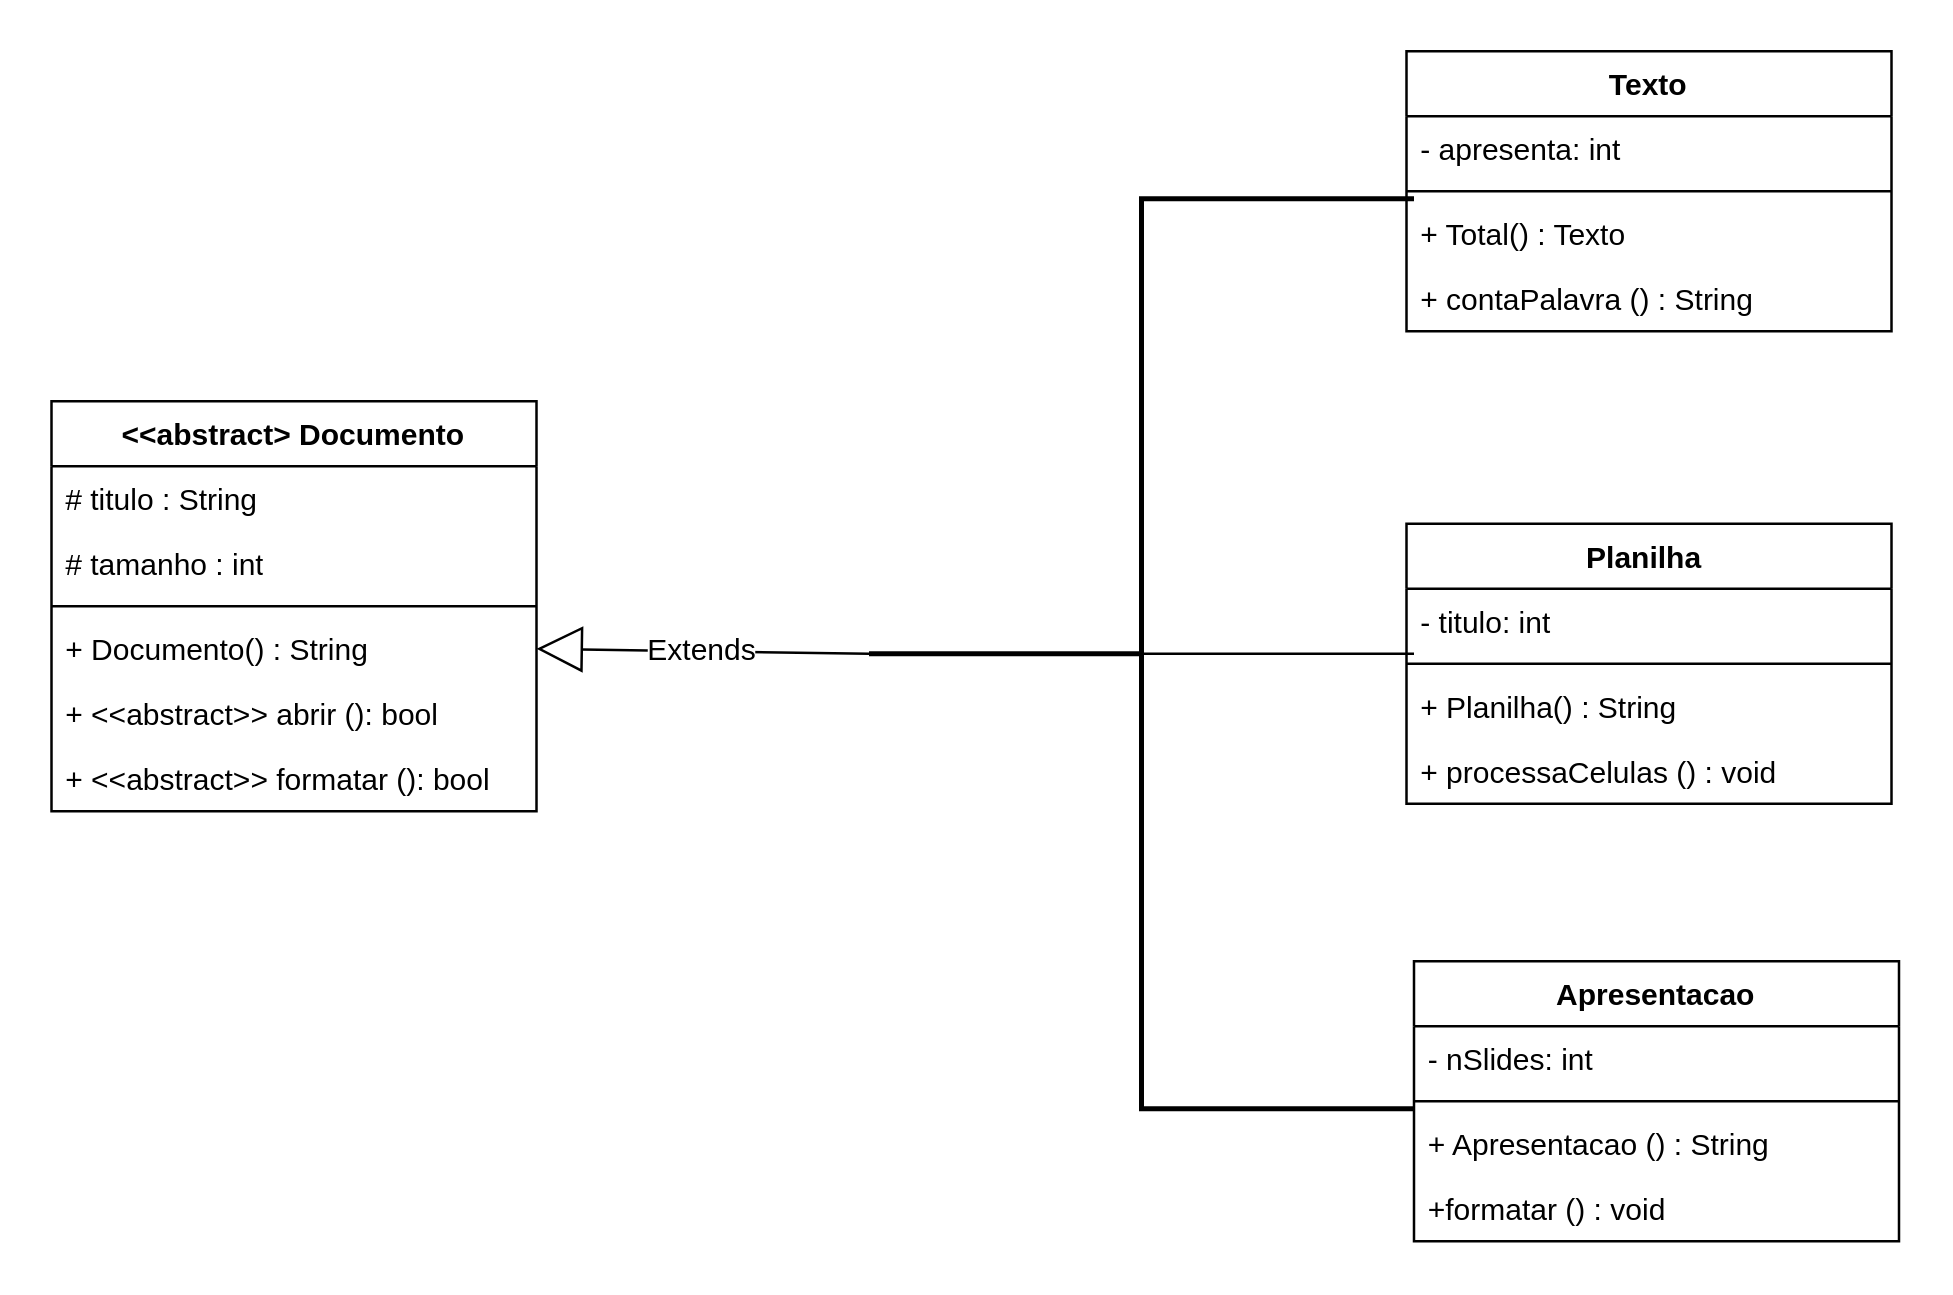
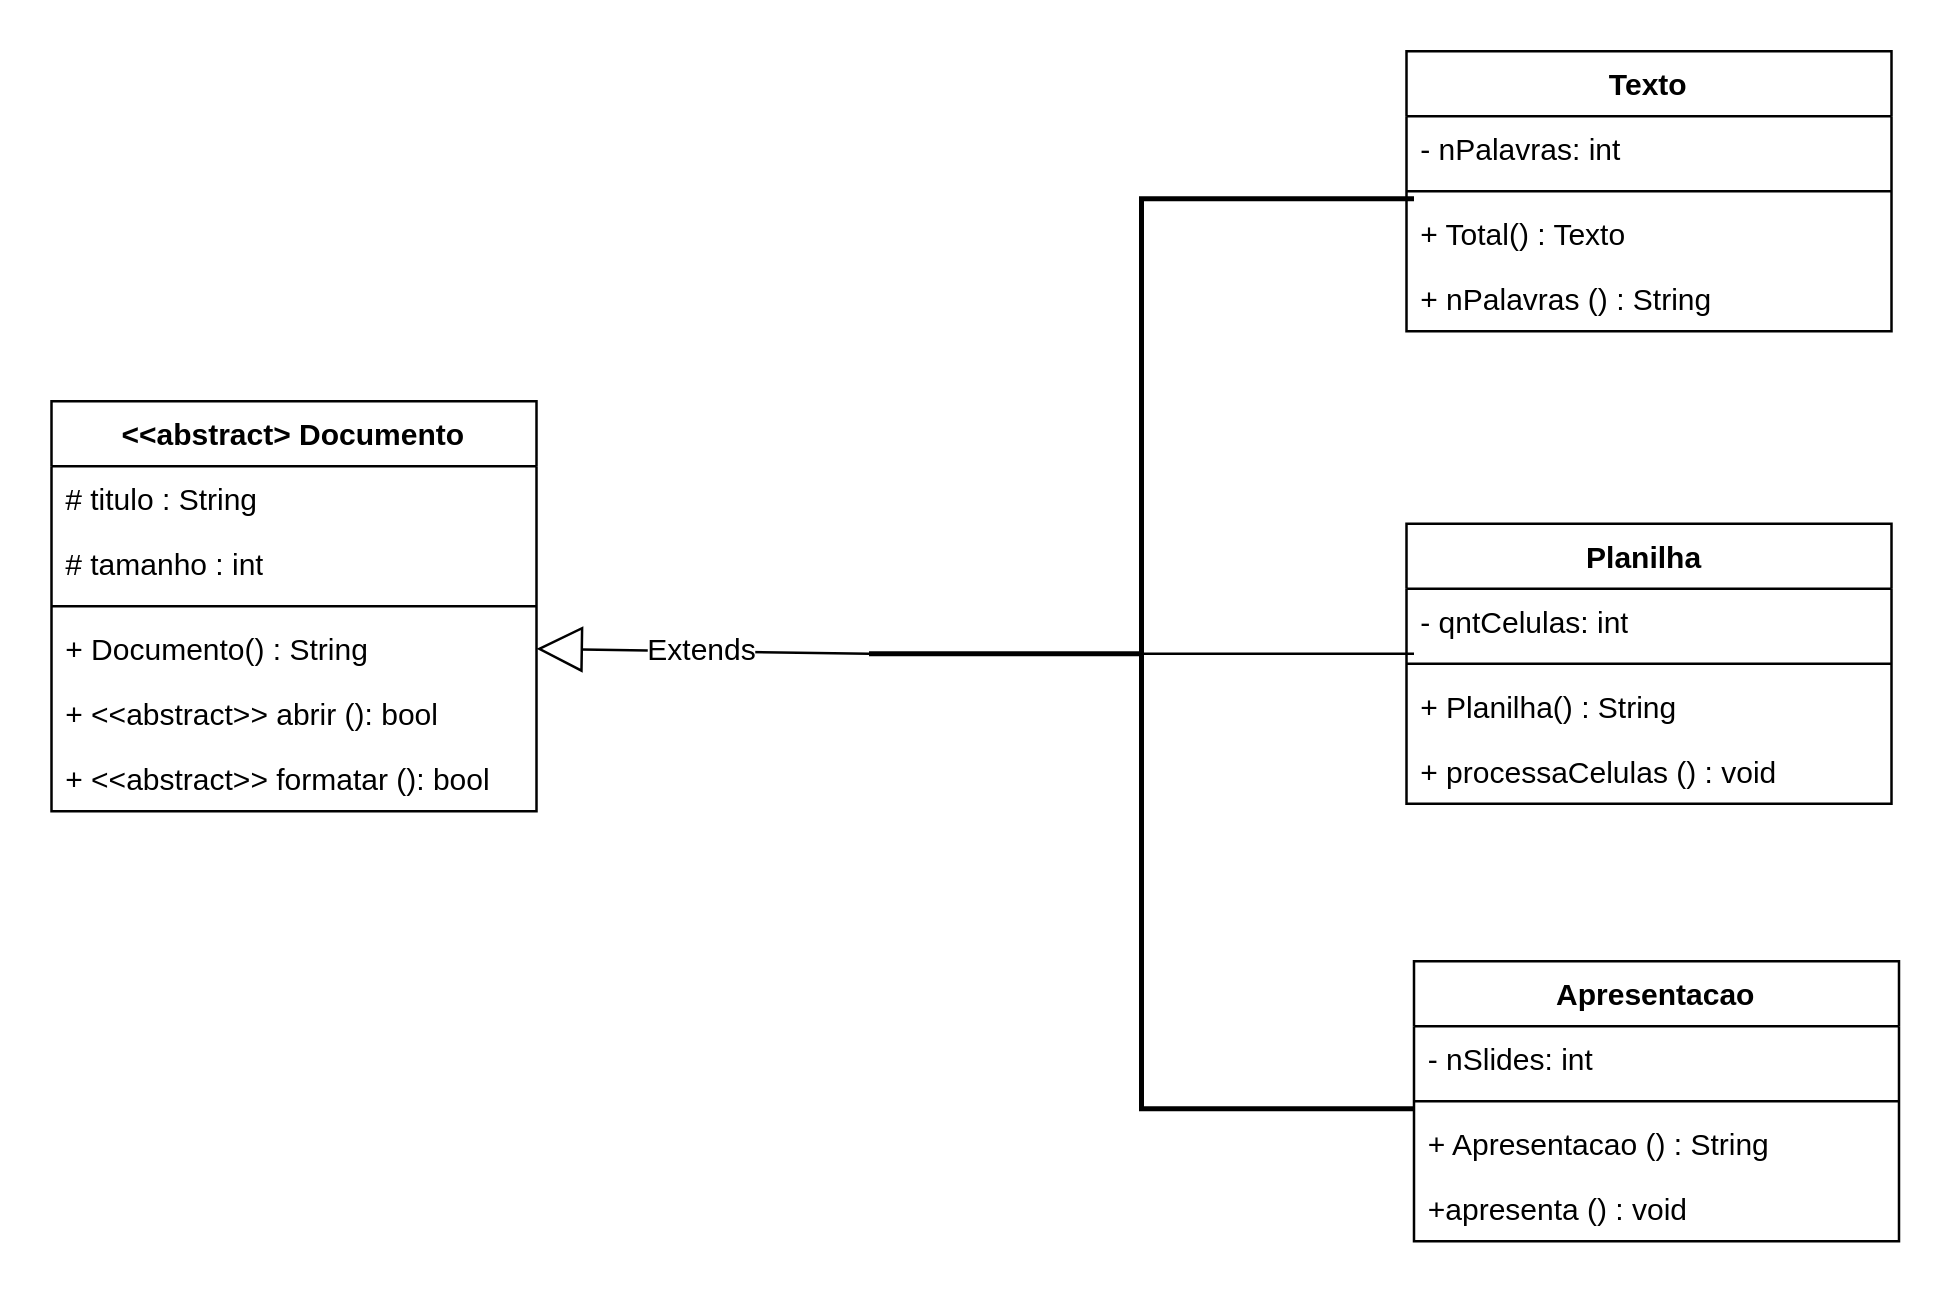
  <mxCell id="0" />
  <mxCell id="1" parent="0" />
  <mxCell id="2" value="&amp;lt;&amp;lt;abstract&amp;gt; Documento" style="swimlane;fontStyle=1;align=center;verticalAlign=top;childLayout=stackLayout;horizontal=1;startSize=26;horizontalStack=0;resizeParent=1;resizeParentMax=0;resizeLast=0;collapsible=1;marginBottom=0;whiteSpace=wrap;html=1;" vertex="1" parent="1"><mxGeometry x="20" y="160" width="194" height="164" as="geometry" /></mxCell>
  <mxCell id="3" value="# titulo : String" style="text;strokeColor=none;fillColor=none;align=left;verticalAlign=top;spacingLeft=4;spacingRight=4;overflow=hidden;rotatable=0;points=[[0,0.5],[1,0.5]];portConstraint=eastwest;whiteSpace=wrap;html=1;" vertex="1" parent="2"><mxGeometry y="26" width="194" height="26" as="geometry" /></mxCell>
  <mxCell id="4" value="# tamanho : int" style="text;strokeColor=none;fillColor=none;align=left;verticalAlign=top;spacingLeft=4;spacingRight=4;overflow=hidden;rotatable=0;points=[[0,0.5],[1,0.5]];portConstraint=eastwest;whiteSpace=wrap;html=1;" vertex="1" parent="2"><mxGeometry y="52" width="194" height="26" as="geometry" /></mxCell>
  <mxCell id="5" value="" style="line;strokeWidth=1;fillColor=none;align=left;verticalAlign=middle;spacingTop=-1;spacingLeft=3;spacingRight=3;rotatable=0;labelPosition=right;points=[];portConstraint=eastwest;strokeColor=inherit;" vertex="1" parent="2"><mxGeometry y="78" width="194" height="8" as="geometry" /></mxCell>
  <mxCell id="6" value="+ Documento() : String" style="text;strokeColor=none;fillColor=none;align=left;verticalAlign=top;spacingLeft=4;spacingRight=4;overflow=hidden;rotatable=0;points=[[0,0.5],[1,0.5]];portConstraint=eastwest;whiteSpace=wrap;html=1;" vertex="1" parent="2"><mxGeometry y="86" width="194" height="26" as="geometry" /></mxCell>
  <mxCell id="7" value="+ &amp;lt;&amp;lt;abstract&amp;gt;&amp;gt; abrir (): bool" style="text;strokeColor=none;fillColor=none;align=left;verticalAlign=top;spacingLeft=4;spacingRight=4;overflow=hidden;rotatable=0;points=[[0,0.5],[1,0.5]];portConstraint=eastwest;whiteSpace=wrap;html=1;" vertex="1" parent="2"><mxGeometry y="112" width="194" height="26" as="geometry" /></mxCell>
  <mxCell id="8" value="+ &amp;lt;&amp;lt;abstract&amp;gt;&amp;gt; formatar (): bool" style="text;strokeColor=none;fillColor=none;align=left;verticalAlign=top;spacingLeft=4;spacingRight=4;overflow=hidden;rotatable=0;points=[[0,0.5],[1,0.5]];portConstraint=eastwest;whiteSpace=wrap;html=1;" vertex="1" parent="2"><mxGeometry y="138" width="194" height="26" as="geometry" /></mxCell>
  <mxCell id="9" value="Texto" style="swimlane;fontStyle=1;align=center;verticalAlign=top;childLayout=stackLayout;horizontal=1;startSize=26;horizontalStack=0;resizeParent=1;resizeParentMax=0;resizeLast=0;collapsible=1;marginBottom=0;whiteSpace=wrap;html=1;" vertex="1" parent="1"><mxGeometry x="562" y="20" width="194" height="112" as="geometry" /></mxCell>
- <mxCell id="10" value="- apresenta: int&amp;nbsp;" style="text;strokeColor=none;fillColor=none;align=left;verticalAlign=top;spacingLeft=4;spacingRight=4;overflow=hidden;rotatable=0;points=[[0,0.5],[1,0.5]];portConstraint=eastwest;whiteSpace=wrap;html=1;" vertex="1" parent="9"><mxGeometry y="26" width="194" height="26" as="geometry" /></mxCell>
+ <mxCell id="10" value="- nPalavras: int&amp;nbsp;" style="text;strokeColor=none;fillColor=none;align=left;verticalAlign=top;spacingLeft=4;spacingRight=4;overflow=hidden;rotatable=0;points=[[0,0.5],[1,0.5]];portConstraint=eastwest;whiteSpace=wrap;html=1;" vertex="1" parent="9"><mxGeometry y="26" width="194" height="26" as="geometry" /></mxCell>
  <mxCell id="11" value="" style="line;strokeWidth=1;fillColor=none;align=left;verticalAlign=middle;spacingTop=-1;spacingLeft=3;spacingRight=3;rotatable=0;labelPosition=right;points=[];portConstraint=eastwest;strokeColor=inherit;" vertex="1" parent="9"><mxGeometry y="52" width="194" height="8" as="geometry" /></mxCell>
  <mxCell id="12" value="+ Total() : Texto" style="text;strokeColor=none;fillColor=none;align=left;verticalAlign=top;spacingLeft=4;spacingRight=4;overflow=hidden;rotatable=0;points=[[0,0.5],[1,0.5]];portConstraint=eastwest;whiteSpace=wrap;html=1;" vertex="1" parent="9"><mxGeometry y="60" width="194" height="26" as="geometry" /></mxCell>
- <mxCell id="13" value="+ contaPalavra () : String&amp;nbsp;" style="text;strokeColor=none;fillColor=none;align=left;verticalAlign=top;spacingLeft=4;spacingRight=4;overflow=hidden;rotatable=0;points=[[0,0.5],[1,0.5]];portConstraint=eastwest;whiteSpace=wrap;html=1;" vertex="1" parent="9"><mxGeometry y="86" width="194" height="26" as="geometry" /></mxCell>
+ <mxCell id="13" value="+ nPalavras () : String&amp;nbsp;" style="text;strokeColor=none;fillColor=none;align=left;verticalAlign=top;spacingLeft=4;spacingRight=4;overflow=hidden;rotatable=0;points=[[0,0.5],[1,0.5]];portConstraint=eastwest;whiteSpace=wrap;html=1;" vertex="1" parent="9"><mxGeometry y="86" width="194" height="26" as="geometry" /></mxCell>
  <mxCell id="14" value="Planilha&amp;nbsp;" style="swimlane;fontStyle=1;align=center;verticalAlign=top;childLayout=stackLayout;horizontal=1;startSize=26;horizontalStack=0;resizeParent=1;resizeParentMax=0;resizeLast=0;collapsible=1;marginBottom=0;whiteSpace=wrap;html=1;" vertex="1" parent="1"><mxGeometry x="562" y="209" width="194" height="112" as="geometry" /></mxCell>
- <mxCell id="15" value="- titulo: int" style="text;strokeColor=none;fillColor=none;align=left;verticalAlign=top;spacingLeft=4;spacingRight=4;overflow=hidden;rotatable=0;points=[[0,0.5],[1,0.5]];portConstraint=eastwest;whiteSpace=wrap;html=1;" vertex="1" parent="14"><mxGeometry y="26" width="194" height="26" as="geometry" /></mxCell>
+ <mxCell id="15" value="- qntCelulas: int" style="text;strokeColor=none;fillColor=none;align=left;verticalAlign=top;spacingLeft=4;spacingRight=4;overflow=hidden;rotatable=0;points=[[0,0.5],[1,0.5]];portConstraint=eastwest;whiteSpace=wrap;html=1;" vertex="1" parent="14"><mxGeometry y="26" width="194" height="26" as="geometry" /></mxCell>
  <mxCell id="16" value="" style="line;strokeWidth=1;fillColor=none;align=left;verticalAlign=middle;spacingTop=-1;spacingLeft=3;spacingRight=3;rotatable=0;labelPosition=right;points=[];portConstraint=eastwest;strokeColor=inherit;" vertex="1" parent="14"><mxGeometry y="52" width="194" height="8" as="geometry" /></mxCell>
  <mxCell id="17" value="+ Planilha() : String" style="text;strokeColor=none;fillColor=none;align=left;verticalAlign=top;spacingLeft=4;spacingRight=4;overflow=hidden;rotatable=0;points=[[0,0.5],[1,0.5]];portConstraint=eastwest;whiteSpace=wrap;html=1;" vertex="1" parent="14"><mxGeometry y="60" width="194" height="26" as="geometry" /></mxCell>
  <mxCell id="18" value="+ processaCelulas () : void" style="text;strokeColor=none;fillColor=none;align=left;verticalAlign=top;spacingLeft=4;spacingRight=4;overflow=hidden;rotatable=0;points=[[0,0.5],[1,0.5]];portConstraint=eastwest;whiteSpace=wrap;html=1;" vertex="1" parent="14"><mxGeometry y="86" width="194" height="26" as="geometry" /></mxCell>
  <mxCell id="19" value="Apresentacao" style="swimlane;fontStyle=1;align=center;verticalAlign=top;childLayout=stackLayout;horizontal=1;startSize=26;horizontalStack=0;resizeParent=1;resizeParentMax=0;resizeLast=0;collapsible=1;marginBottom=0;whiteSpace=wrap;html=1;" vertex="1" parent="1"><mxGeometry x="565" y="384" width="194" height="112" as="geometry" /></mxCell>
  <mxCell id="20" value="- nSlides: int" style="text;strokeColor=none;fillColor=none;align=left;verticalAlign=top;spacingLeft=4;spacingRight=4;overflow=hidden;rotatable=0;points=[[0,0.5],[1,0.5]];portConstraint=eastwest;whiteSpace=wrap;html=1;" vertex="1" parent="19"><mxGeometry y="26" width="194" height="26" as="geometry" /></mxCell>
  <mxCell id="21" value="" style="line;strokeWidth=1;fillColor=none;align=left;verticalAlign=middle;spacingTop=-1;spacingLeft=3;spacingRight=3;rotatable=0;labelPosition=right;points=[];portConstraint=eastwest;strokeColor=inherit;" vertex="1" parent="19"><mxGeometry y="52" width="194" height="8" as="geometry" /></mxCell>
  <mxCell id="22" value="+ Apresentacao () : String" style="text;strokeColor=none;fillColor=none;align=left;verticalAlign=top;spacingLeft=4;spacingRight=4;overflow=hidden;rotatable=0;points=[[0,0.5],[1,0.5]];portConstraint=eastwest;whiteSpace=wrap;html=1;" vertex="1" parent="19"><mxGeometry y="60" width="194" height="26" as="geometry" /></mxCell>
- <mxCell id="23" value="+formatar () : void" style="text;strokeColor=none;fillColor=none;align=left;verticalAlign=top;spacingLeft=4;spacingRight=4;overflow=hidden;rotatable=0;points=[[0,0.5],[1,0.5]];portConstraint=eastwest;whiteSpace=wrap;html=1;" vertex="1" parent="19"><mxGeometry y="86" width="194" height="26" as="geometry" /></mxCell>
+ <mxCell id="23" value="+apresenta () : void" style="text;strokeColor=none;fillColor=none;align=left;verticalAlign=top;spacingLeft=4;spacingRight=4;overflow=hidden;rotatable=0;points=[[0,0.5],[1,0.5]];portConstraint=eastwest;whiteSpace=wrap;html=1;" vertex="1" parent="19"><mxGeometry y="86" width="194" height="26" as="geometry" /></mxCell>
  <mxCell id="24" value="" style="strokeWidth=2;html=1;shape=mxgraph.flowchart.annotation_2;align=left;labelPosition=right;pointerEvents=1;" vertex="1" parent="1"><mxGeometry x="347" y="79" width="218" height="364" as="geometry" /></mxCell>
  <mxCell id="25" value="Extends" style="endArrow=block;endSize=16;endFill=0;html=1;rounded=0;fontSize=12;curved=1;exitX=0;exitY=0.5;exitDx=0;exitDy=0;exitPerimeter=0;entryX=1;entryY=0.5;entryDx=0;entryDy=0;" edge="1" parent="1" source="24" target="6"><mxGeometry width="160" relative="1" as="geometry"><mxPoint x="467" y="50" as="sourcePoint" /><mxPoint x="627" y="50" as="targetPoint" /></mxGeometry></mxCell>
  <mxCell id="26" value="" style="endArrow=none;html=1;rounded=0;fontSize=12;startSize=8;endSize=8;curved=1;entryX=1;entryY=0.5;entryDx=0;entryDy=0;entryPerimeter=0;exitX=0.491;exitY=0.5;exitDx=0;exitDy=0;exitPerimeter=0;" edge="1" parent="1" source="24" target="24"><mxGeometry width="50" height="50" relative="1" as="geometry"><mxPoint x="522" y="75" as="sourcePoint" /><mxPoint x="572" y="25" as="targetPoint" /></mxGeometry></mxCell>
